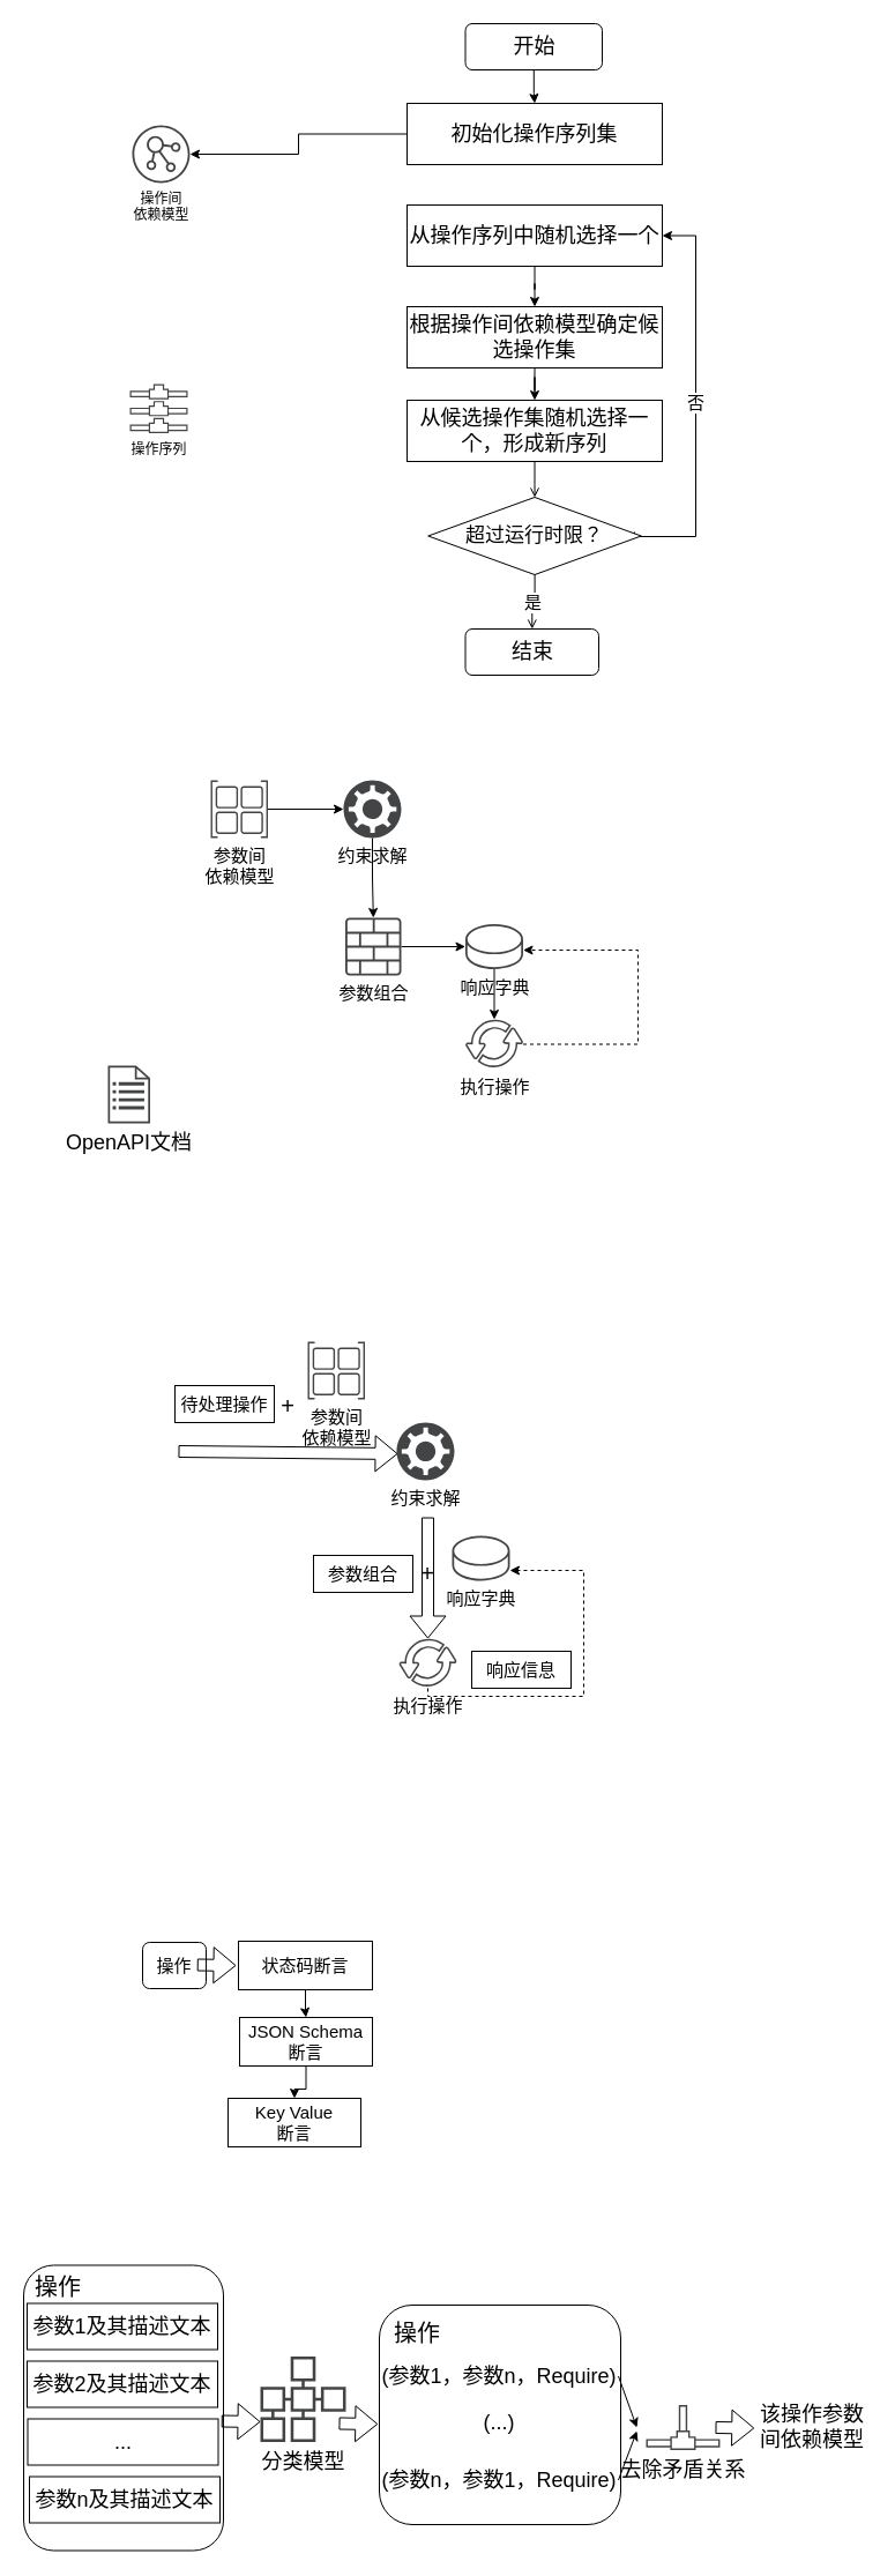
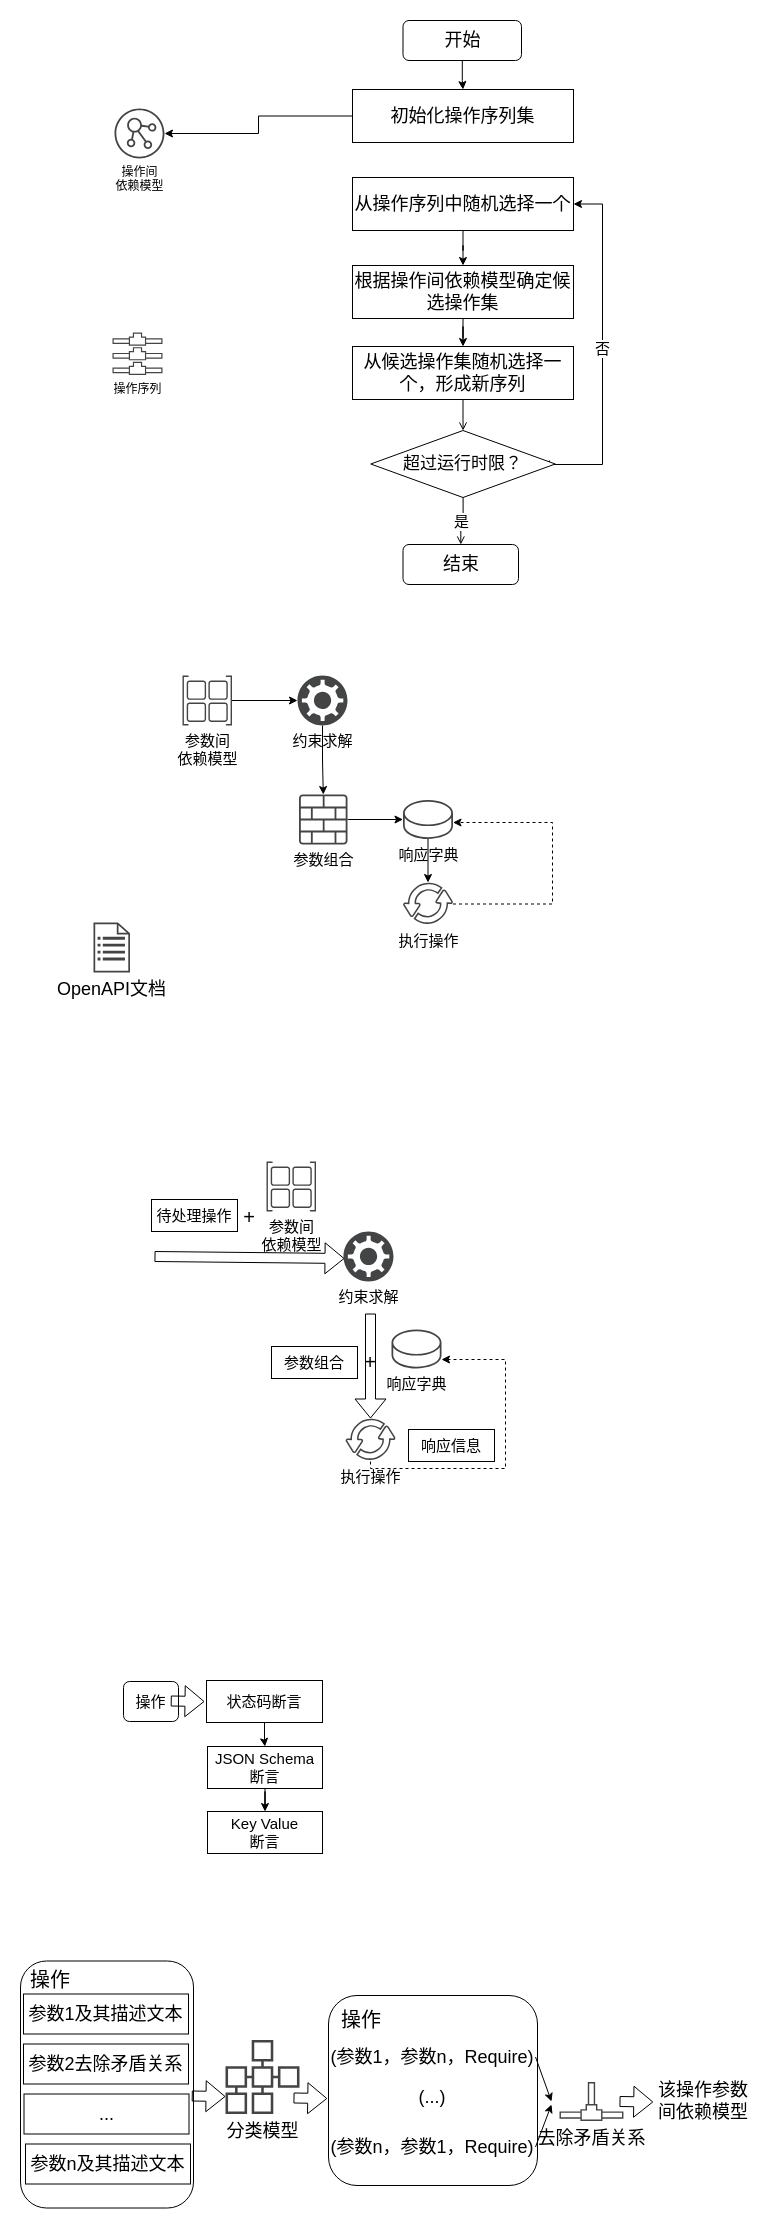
  <mxCell id="0" />
  <mxCell id="1" parent="0" />
  <mxCell id="2" value="操作间&lt;br&gt;依赖模型" style="sketch=0;pointerEvents=1;shadow=0;dashed=0;html=1;strokeColor=none;fillColor=#434445;aspect=fixed;labelPosition=center;verticalLabelPosition=bottom;verticalAlign=top;align=center;outlineConnect=0;shape=mxgraph.vvd.nsx_controller;" vertex="1" parent="1"><mxGeometry x="114" y="108" width="50" height="50" as="geometry" /></mxCell>
  <mxCell id="3" value="操作序列" style="sketch=0;pointerEvents=1;shadow=0;dashed=0;html=1;strokeColor=none;fillColor=#434445;aspect=fixed;labelPosition=center;verticalLabelPosition=bottom;verticalAlign=top;align=center;outlineConnect=0;shape=mxgraph.vvd.edge_gateway;" vertex="1" parent="1"><mxGeometry x="112" y="332" width="50" height="42.5" as="geometry" /></mxCell>
  <mxCell id="4" value="" style="edgeStyle=orthogonalEdgeStyle;rounded=0;orthogonalLoop=1;jettySize=auto;html=1;" edge="1" parent="1" source="5" target="2"><mxGeometry relative="1" as="geometry" /></mxCell>
  <mxCell id="5" value="初始化操作序列集" style="rounded=0;whiteSpace=wrap;html=1;fontSize=18;" vertex="1" parent="1"><mxGeometry x="352" y="89" width="221" height="53" as="geometry" /></mxCell>
  <mxCell id="6" value="" style="edgeStyle=orthogonalEdgeStyle;rounded=0;orthogonalLoop=1;jettySize=auto;html=1;entryX=0.5;entryY=0;entryDx=0;entryDy=0;" edge="1" parent="1" source="7" target="9"><mxGeometry relative="1" as="geometry" /></mxCell>
  <mxCell id="7" value="从操作序列中随机选择一个" style="rounded=0;whiteSpace=wrap;html=1;fontSize=18;" vertex="1" parent="1"><mxGeometry x="352" y="177" width="221" height="53" as="geometry" /></mxCell>
  <mxCell id="8" value="" style="edgeStyle=orthogonalEdgeStyle;rounded=0;orthogonalLoop=1;jettySize=auto;html=1;" edge="1" parent="1" source="9" target="11"><mxGeometry relative="1" as="geometry" /></mxCell>
  <mxCell id="9" value="根据操作间依赖模型确定候选操作集" style="rounded=0;whiteSpace=wrap;html=1;fontSize=18;" vertex="1" parent="1"><mxGeometry x="352" y="265" width="221" height="53" as="geometry" /></mxCell>
  <mxCell id="10" value="" style="edgeStyle=orthogonalEdgeStyle;rounded=0;orthogonalLoop=1;jettySize=auto;html=1;endArrow=open;" edge="1" parent="1" source="11" target="14"><mxGeometry relative="1" as="geometry" /></mxCell>
  <mxCell id="11" value="从候选操作集随机选择一个，形成新序列" style="rounded=0;whiteSpace=wrap;html=1;fontSize=18;" vertex="1" parent="1"><mxGeometry x="352" y="346" width="221" height="53" as="geometry" /></mxCell>
  <mxCell id="12" value="是" style="edgeStyle=orthogonalEdgeStyle;rounded=0;orthogonalLoop=1;jettySize=auto;html=1;fontSize=15;endArrow=open;" edge="1" parent="1" source="14" target="15"><mxGeometry relative="1" as="geometry" /></mxCell>
  <mxCell id="13" value="否" style="edgeStyle=orthogonalEdgeStyle;rounded=0;orthogonalLoop=1;jettySize=auto;html=1;entryX=1;entryY=0.5;entryDx=0;entryDy=0;exitX=0.969;exitY=0.448;exitDx=0;exitDy=0;exitPerimeter=0;fontSize=15;" edge="1" parent="1" source="14" target="7"><mxGeometry relative="1" as="geometry"><Array as="points"><mxPoint x="549" y="464" /><mxPoint x="602" y="464" /><mxPoint x="602" y="204" /></Array></mxGeometry></mxCell>
  <mxCell id="14" value="超过运行时限？" style="rhombus;whiteSpace=wrap;html=1;rounded=0;fontSize=17;" vertex="1" parent="1"><mxGeometry x="370.25" y="430" width="184.5" height="67" as="geometry" /></mxCell>
  <mxCell id="15" value="结束" style="rounded=1;whiteSpace=wrap;html=1;fontSize=18;" vertex="1" parent="1"><mxGeometry x="402.5" y="544" width="115.5" height="40" as="geometry" /></mxCell>
  <mxCell id="16" value="" style="edgeStyle=orthogonalEdgeStyle;rounded=0;orthogonalLoop=1;jettySize=auto;html=1;" edge="1" parent="1" source="17" target="5"><mxGeometry relative="1" as="geometry" /></mxCell>
  <mxCell id="17" value="开始" style="rounded=1;whiteSpace=wrap;html=1;fontSize=18;" vertex="1" parent="1"><mxGeometry x="402.5" y="20" width="118.5" height="40" as="geometry" /></mxCell>
  <mxCell id="18" value="操作" style="rounded=1;whiteSpace=wrap;html=1;fontSize=15;" vertex="1" parent="1"><mxGeometry x="123" y="1681" width="55" height="40" as="geometry" /></mxCell>
  <mxCell id="19" value="" style="shape=flexArrow;endArrow=classic;html=1;rounded=0;fontSize=15;" edge="1" parent="1"><mxGeometry width="50" height="50" relative="1" as="geometry"><mxPoint x="170.25" y="1700.5" as="sourcePoint" /><mxPoint x="204" y="1701" as="targetPoint" /></mxGeometry></mxCell>
  <mxCell id="20" value="" style="edgeStyle=orthogonalEdgeStyle;rounded=0;orthogonalLoop=1;jettySize=auto;html=1;fontSize=15;" edge="1" parent="1" source="21" target="24"><mxGeometry relative="1" as="geometry" /></mxCell>
  <mxCell id="21" value="状态码断言" style="rounded=0;whiteSpace=wrap;html=1;fontSize=15;" vertex="1" parent="1"><mxGeometry x="206" y="1680" width="116" height="42" as="geometry" /></mxCell>
- <mxCell id="22" value="Key Value&lt;br&gt;断言" style="rounded=0;whiteSpace=wrap;html=1;fontSize=15;" vertex="1" parent="1"><mxGeometry x="197" y="1816" width="115" height="42" as="geometry" /></mxCell>
+ <mxCell id="22" value="Key Value&lt;br&gt;断言" style="rounded=0;whiteSpace=wrap;html=1;fontSize=15;" vertex="1" parent="1"><mxGeometry x="207" y="1811" width="115" height="42" as="geometry" /></mxCell>
  <mxCell id="23" value="" style="edgeStyle=orthogonalEdgeStyle;rounded=0;orthogonalLoop=1;jettySize=auto;html=1;fontSize=15;" edge="1" parent="1" source="24" target="22"><mxGeometry relative="1" as="geometry" /></mxCell>
  <mxCell id="24" value="JSON Schema&lt;br&gt;断言" style="rounded=0;whiteSpace=wrap;html=1;fontSize=15;" vertex="1" parent="1"><mxGeometry x="207" y="1746" width="115" height="42" as="geometry" /></mxCell>
  <mxCell id="25" value="" style="edgeStyle=orthogonalEdgeStyle;rounded=0;orthogonalLoop=1;jettySize=auto;html=1;fontSize=15;" edge="1" parent="1" source="26" target="30"><mxGeometry relative="1" as="geometry" /></mxCell>
  <mxCell id="26" value="参数间&lt;br&gt;依赖模型" style="sketch=0;pointerEvents=1;shadow=0;dashed=0;html=1;strokeColor=none;fillColor=#434445;aspect=fixed;labelPosition=center;verticalLabelPosition=bottom;verticalAlign=top;align=center;outlineConnect=0;shape=mxgraph.vvd.site_container;fontSize=15;" vertex="1" parent="1"><mxGeometry x="182" y="675" width="49.5" height="50" as="geometry" /></mxCell>
  <mxCell id="27" value="" style="edgeStyle=orthogonalEdgeStyle;rounded=0;orthogonalLoop=1;jettySize=auto;html=1;fontSize=15;" edge="1" parent="1" source="28" target="32"><mxGeometry relative="1" as="geometry" /></mxCell>
  <mxCell id="28" value="参数组合" style="sketch=0;pointerEvents=1;shadow=0;dashed=0;html=1;strokeColor=none;fillColor=#434445;aspect=fixed;labelPosition=center;verticalLabelPosition=bottom;verticalAlign=top;align=center;outlineConnect=0;shape=mxgraph.vvd.logical_firewall;fontSize=15;" vertex="1" parent="1"><mxGeometry x="298.5" y="794" width="48.5" height="50" as="geometry" /></mxCell>
  <mxCell id="29" value="" style="edgeStyle=orthogonalEdgeStyle;rounded=0;orthogonalLoop=1;jettySize=auto;html=1;fontSize=15;" edge="1" parent="1" source="30" target="28"><mxGeometry relative="1" as="geometry" /></mxCell>
  <mxCell id="30" value="约束求解" style="sketch=0;pointerEvents=1;shadow=0;dashed=0;html=1;strokeColor=none;fillColor=#434445;aspect=fixed;labelPosition=center;verticalLabelPosition=bottom;verticalAlign=top;align=center;outlineConnect=0;shape=mxgraph.vvd.vrealize_automation;fontSize=15;" vertex="1" parent="1"><mxGeometry x="297" y="675" width="50" height="50" as="geometry" /></mxCell>
  <mxCell id="31" value="" style="edgeStyle=orthogonalEdgeStyle;rounded=0;orthogonalLoop=1;jettySize=auto;html=1;fontSize=15;" edge="1" parent="1" source="32" target="34"><mxGeometry relative="1" as="geometry" /></mxCell>
  <mxCell id="32" value="响应字典" style="sketch=0;pointerEvents=1;shadow=0;dashed=0;html=1;strokeColor=none;fillColor=#434445;aspect=fixed;labelPosition=center;verticalLabelPosition=bottom;verticalAlign=top;align=center;outlineConnect=0;shape=mxgraph.vvd.datastore;fontSize=15;" vertex="1" parent="1"><mxGeometry x="402.5" y="799.5" width="50" height="39" as="geometry" /></mxCell>
  <mxCell id="33" style="edgeStyle=orthogonalEdgeStyle;rounded=0;orthogonalLoop=1;jettySize=auto;html=1;fontSize=15;dashed=1;" edge="1" parent="1" source="34" target="32"><mxGeometry relative="1" as="geometry"><mxPoint x="523" y="791.167" as="targetPoint" /><Array as="points"><mxPoint x="552" y="904" /><mxPoint x="552" y="822" /></Array></mxGeometry></mxCell>
  <mxCell id="34" value="执行操作" style="sketch=0;pointerEvents=1;shadow=0;dashed=0;html=1;strokeColor=none;fillColor=#434445;aspect=fixed;labelPosition=center;verticalLabelPosition=bottom;verticalAlign=top;align=center;outlineConnect=0;shape=mxgraph.vvd.business_continuity_data_protection;fontSize=15;" vertex="1" parent="1"><mxGeometry x="402.5" y="882" width="50" height="43" as="geometry" /></mxCell>
  <mxCell id="35" value="待处理操作" style="rounded=0;whiteSpace=wrap;html=1;fontSize=15;" vertex="1" parent="1"><mxGeometry x="151" y="1199" width="86" height="32" as="geometry" /></mxCell>
  <mxCell id="36" value="参数间&lt;br&gt;依赖模型" style="sketch=0;pointerEvents=1;shadow=0;dashed=0;html=1;strokeColor=none;fillColor=#434445;aspect=fixed;labelPosition=center;verticalLabelPosition=bottom;verticalAlign=top;align=center;outlineConnect=0;shape=mxgraph.vvd.site_container;fontSize=15;" vertex="1" parent="1"><mxGeometry x="266" y="1161" width="49.5" height="50" as="geometry" /></mxCell>
  <mxCell id="37" value="约束求解" style="sketch=0;pointerEvents=1;shadow=0;dashed=0;html=1;strokeColor=none;fillColor=#434445;aspect=fixed;labelPosition=center;verticalLabelPosition=bottom;verticalAlign=top;align=center;outlineConnect=0;shape=mxgraph.vvd.vrealize_automation;fontSize=15;" vertex="1" parent="1"><mxGeometry x="343" y="1231" width="50" height="50" as="geometry" /></mxCell>
  <mxCell id="38" value="" style="shape=flexArrow;endArrow=classic;html=1;rounded=0;fontSize=15;" edge="1" parent="1"><mxGeometry width="50" height="50" relative="1" as="geometry"><mxPoint x="154" y="1256" as="sourcePoint" /><mxPoint x="344" y="1258" as="targetPoint" /></mxGeometry></mxCell>
  <mxCell id="39" value="+" style="text;html=1;strokeColor=none;fillColor=none;align=center;verticalAlign=middle;whiteSpace=wrap;rounded=0;fontSize=20;" vertex="1" parent="1"><mxGeometry x="219" y="1201" width="60" height="30" as="geometry" /></mxCell>
  <mxCell id="40" value="响应字典" style="sketch=0;pointerEvents=1;shadow=0;dashed=0;html=1;strokeColor=none;fillColor=#434445;aspect=fixed;labelPosition=center;verticalLabelPosition=bottom;verticalAlign=top;align=center;outlineConnect=0;shape=mxgraph.vvd.datastore;fontSize=15;" vertex="1" parent="1"><mxGeometry x="391" y="1329" width="50" height="39" as="geometry" /></mxCell>
  <mxCell id="41" value="" style="shape=flexArrow;endArrow=classic;html=1;rounded=0;fontSize=15;" edge="1" parent="1"><mxGeometry width="50" height="50" relative="1" as="geometry"><mxPoint x="370" y="1313" as="sourcePoint" /><mxPoint x="370" y="1418" as="targetPoint" /></mxGeometry></mxCell>
  <mxCell id="42" value="+" style="text;html=1;strokeColor=none;fillColor=none;align=center;verticalAlign=middle;whiteSpace=wrap;rounded=0;fontSize=20;" vertex="1" parent="1"><mxGeometry x="340" y="1346" width="60" height="30" as="geometry" /></mxCell>
  <mxCell id="43" value="参数组合" style="rounded=0;whiteSpace=wrap;html=1;fontSize=15;" vertex="1" parent="1"><mxGeometry x="271" y="1346" width="86" height="32" as="geometry" /></mxCell>
  <mxCell id="44" style="edgeStyle=orthogonalEdgeStyle;rounded=0;orthogonalLoop=1;jettySize=auto;html=1;fontSize=20;dashed=1;" edge="1" parent="1" source="45" target="40"><mxGeometry relative="1" as="geometry"><mxPoint x="484.833" y="1359.167" as="targetPoint" /><Array as="points"><mxPoint x="370" y="1468" /><mxPoint x="505" y="1468" /><mxPoint x="505" y="1359" /></Array></mxGeometry></mxCell>
  <mxCell id="45" value="执行操作" style="sketch=0;pointerEvents=1;shadow=0;dashed=0;html=1;strokeColor=none;fillColor=#434445;aspect=fixed;labelPosition=center;verticalLabelPosition=bottom;verticalAlign=top;align=center;outlineConnect=0;shape=mxgraph.vvd.business_continuity_data_protection;fontSize=15;" vertex="1" parent="1"><mxGeometry x="345" y="1418" width="50" height="43" as="geometry" /></mxCell>
  <mxCell id="46" value="响应信息" style="rounded=0;whiteSpace=wrap;html=1;fontSize=15;" vertex="1" parent="1"><mxGeometry x="408" y="1429" width="86" height="32" as="geometry" /></mxCell>
  <mxCell id="47" value="" style="rounded=1;whiteSpace=wrap;html=1;fontSize=20;" vertex="1" parent="1"><mxGeometry x="20" y="1960.5" width="173" height="247" as="geometry" /></mxCell>
  <mxCell id="48" value="操作" style="text;html=1;strokeColor=none;fillColor=none;align=center;verticalAlign=middle;whiteSpace=wrap;rounded=0;fontSize=20;" vertex="1" parent="1"><mxGeometry x="20" y="1963.5" width="60" height="30" as="geometry" /></mxCell>
  <mxCell id="49" value="参数1及其描述文本" style="rounded=0;whiteSpace=wrap;html=1;fontSize=18;" vertex="1" parent="1"><mxGeometry x="23" y="1993.5" width="165" height="40" as="geometry" /></mxCell>
- <mxCell id="50" value="参数2及其描述文本" style="rounded=0;whiteSpace=wrap;html=1;fontSize=18;" vertex="1" parent="1"><mxGeometry x="23" y="2043.5" width="165" height="40" as="geometry" /></mxCell>
+ <mxCell id="50" value="参数2去除矛盾关系" style="rounded=0;whiteSpace=wrap;html=1;fontSize=18;" vertex="1" parent="1"><mxGeometry x="23" y="2043.5" width="165" height="40" as="geometry" /></mxCell>
  <mxCell id="51" value="参数n及其描述文本" style="rounded=0;whiteSpace=wrap;html=1;fontSize=18;" vertex="1" parent="1"><mxGeometry x="25" y="2143.5" width="165" height="40" as="geometry" /></mxCell>
  <mxCell id="52" value="..." style="rounded=0;whiteSpace=wrap;html=1;fontSize=18;" vertex="1" parent="1"><mxGeometry x="23.5" y="2093.5" width="165" height="40" as="geometry" /></mxCell>
  <mxCell id="53" value="分类模型" style="sketch=0;pointerEvents=1;shadow=0;dashed=0;html=1;strokeColor=none;fillColor=#434445;aspect=fixed;labelPosition=center;verticalLabelPosition=bottom;verticalAlign=top;align=center;outlineConnect=0;shape=mxgraph.vvd.nfvo;fontSize=18;" vertex="1" parent="1"><mxGeometry x="225" y="2039.5" width="74" height="74" as="geometry" /></mxCell>
  <mxCell id="54" value="" style="shape=flexArrow;endArrow=classic;html=1;rounded=0;fontSize=15;" edge="1" parent="1"><mxGeometry width="50" height="50" relative="1" as="geometry"><mxPoint x="191.25" y="2095.5" as="sourcePoint" /><mxPoint x="225" y="2096" as="targetPoint" /></mxGeometry></mxCell>
  <mxCell id="55" value="" style="shape=flexArrow;endArrow=classic;html=1;rounded=0;fontSize=15;" edge="1" parent="1"><mxGeometry width="50" height="50" relative="1" as="geometry"><mxPoint x="293" y="2097.5" as="sourcePoint" /><mxPoint x="326.75" y="2098" as="targetPoint" /></mxGeometry></mxCell>
  <mxCell id="56" value="" style="rounded=1;whiteSpace=wrap;html=1;fontSize=20;" vertex="1" parent="1"><mxGeometry x="328" y="1995" width="209" height="190" as="geometry" /></mxCell>
  <mxCell id="57" value="操作" style="text;html=1;strokeColor=none;fillColor=none;align=center;verticalAlign=middle;whiteSpace=wrap;rounded=0;fontSize=20;" vertex="1" parent="1"><mxGeometry x="331" y="2003.5" width="60" height="30" as="geometry" /></mxCell>
  <mxCell id="58" value="(参数1，参数n，Require)" style="text;html=1;strokeColor=none;fillColor=none;align=center;verticalAlign=middle;whiteSpace=wrap;rounded=0;fontSize=18;" vertex="1" parent="1"><mxGeometry x="329" y="2041.5" width="206" height="30" as="geometry" /></mxCell>
  <mxCell id="59" value="(参数n，参数1，Require)" style="text;html=1;strokeColor=none;fillColor=none;align=center;verticalAlign=middle;whiteSpace=wrap;rounded=0;fontSize=18;" vertex="1" parent="1"><mxGeometry x="329" y="2131.5" width="206" height="30" as="geometry" /></mxCell>
  <mxCell id="60" value="(...)" style="text;html=1;strokeColor=none;fillColor=none;align=center;verticalAlign=middle;whiteSpace=wrap;rounded=0;fontSize=18;" vertex="1" parent="1"><mxGeometry x="329" y="2081.5" width="206" height="30" as="geometry" /></mxCell>
  <mxCell id="61" value="" style="endArrow=classic;html=1;rounded=0;fontSize=18;exitX=1;exitY=0.5;exitDx=0;exitDy=0;" edge="1" parent="1" source="58"><mxGeometry width="50" height="50" relative="1" as="geometry"><mxPoint x="571" y="2037.5" as="sourcePoint" /><mxPoint x="551" y="2101" as="targetPoint" /></mxGeometry></mxCell>
  <mxCell id="62" value="" style="endArrow=classic;html=1;rounded=0;fontSize=18;exitX=1;exitY=0.5;exitDx=0;exitDy=0;" edge="1" parent="1" source="59"><mxGeometry width="50" height="50" relative="1" as="geometry"><mxPoint x="545" y="2041.5" as="sourcePoint" /><mxPoint x="551" y="2104" as="targetPoint" /></mxGeometry></mxCell>
  <mxCell id="63" value="去除矛盾关系" style="sketch=0;pointerEvents=1;shadow=0;dashed=0;html=1;strokeColor=none;fillColor=#434445;aspect=fixed;labelPosition=center;verticalLabelPosition=bottom;verticalAlign=top;align=center;outlineConnect=0;shape=mxgraph.vvd.networks;fontSize=18;" vertex="1" parent="1"><mxGeometry x="559" y="2081.5" width="63.93" height="39" as="geometry" /></mxCell>
  <mxCell id="64" value="" style="shape=flexArrow;endArrow=classic;html=1;rounded=0;fontSize=15;" edge="1" parent="1"><mxGeometry width="50" height="50" relative="1" as="geometry"><mxPoint x="619" y="2101" as="sourcePoint" /><mxPoint x="652.75" y="2101.5" as="targetPoint" /></mxGeometry></mxCell>
  <mxCell id="65" value="该操作参数间依赖模型" style="text;html=1;strokeColor=none;fillColor=none;align=center;verticalAlign=middle;whiteSpace=wrap;rounded=0;fontSize=18;" vertex="1" parent="1"><mxGeometry x="654.07" y="2086" width="98" height="30" as="geometry" /></mxCell>
  <mxCell id="66" value="OpenAPI文档" style="sketch=0;pointerEvents=1;shadow=0;dashed=0;html=1;strokeColor=none;fillColor=#434445;aspect=fixed;labelPosition=center;verticalLabelPosition=bottom;verticalAlign=top;align=center;outlineConnect=0;shape=mxgraph.vvd.recovery_plan;fontSize=18;" vertex="1" parent="1"><mxGeometry x="93" y="922" width="36.5" height="50" as="geometry" /></mxCell>
